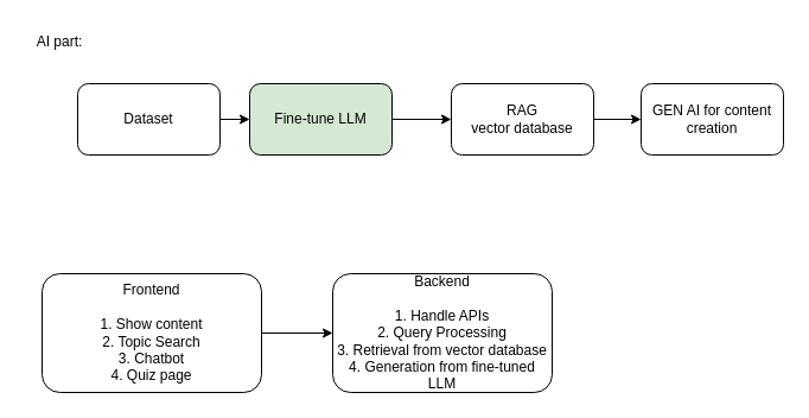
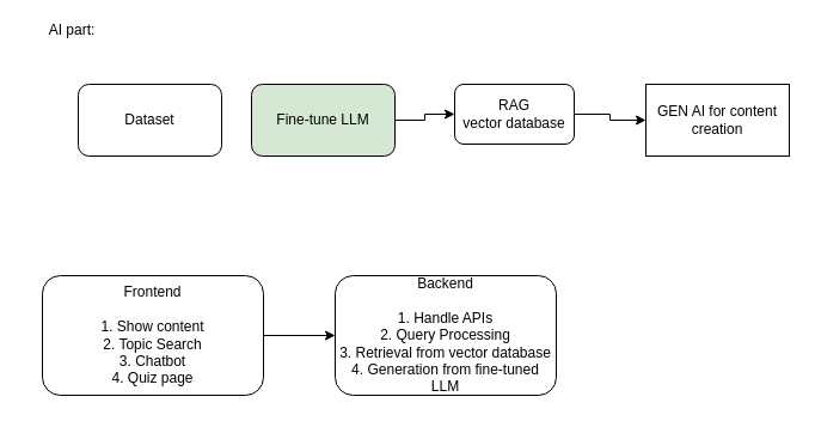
  <mxCell id="0" />
  <mxCell id="1" parent="0" />
- <mxCell id="2" value="" style="edgeStyle=orthogonalEdgeStyle;rounded=0;orthogonalLoop=1;jettySize=auto;html=1;" edge="1" parent="1" source="3" target="5"><mxGeometry relative="1" as="geometry" /></mxCell>
  <mxCell id="3" value="Dataset" style="rounded=1;whiteSpace=wrap;html=1;" vertex="1" parent="1"><mxGeometry x="65" y="70" width="120" height="60" as="geometry" /></mxCell>
  <mxCell id="4" value="" style="edgeStyle=orthogonalEdgeStyle;rounded=0;orthogonalLoop=1;jettySize=auto;html=1;" edge="1" parent="1" source="5" target="7"><mxGeometry relative="1" as="geometry" /></mxCell>
  <mxCell id="5" value="Fine-tune LLM" style="rounded=1;whiteSpace=wrap;html=1;fillColor=#d5e8d4;" vertex="1" parent="1"><mxGeometry x="210" y="70" width="120" height="60" as="geometry" /></mxCell>
  <mxCell id="6" value="" style="edgeStyle=orthogonalEdgeStyle;rounded=0;orthogonalLoop=1;jettySize=auto;html=1;" edge="1" parent="1" source="7" target="8"><mxGeometry relative="1" as="geometry" /></mxCell>
- <mxCell id="7" value="RAG&lt;br&gt;vector database" style="rounded=1;whiteSpace=wrap;html=1;" vertex="1" parent="1"><mxGeometry x="380" y="70" width="120" height="60" as="geometry" /></mxCell>
- <mxCell id="8" value="GEN AI for content creation" style="rounded=1;whiteSpace=wrap;html=1;" vertex="1" parent="1"><mxGeometry x="540" y="70" width="120" height="60" as="geometry" /></mxCell>
- <mxCell id="9" value="AI part:" style="text;html=1;align=center;verticalAlign=middle;whiteSpace=wrap;rounded=0;" vertex="1" parent="1"><mxGeometry x="20" y="20" width="60" height="30" as="geometry" /></mxCell>
+ <mxCell id="7" value="RAG&lt;br&gt;vector database" style="rounded=1;whiteSpace=wrap;html=1;" vertex="1" parent="1"><mxGeometry x="380" y="70" width="100" height="50" as="geometry" /></mxCell>
+ <mxCell id="8" value="GEN AI for content creation" style="whiteSpace=wrap;html=1;rounded=0;" vertex="1" parent="1"><mxGeometry x="540" y="70" width="120" height="60" as="geometry" /></mxCell>
+ <mxCell id="9" value="AI part:" style="text;html=1;align=center;verticalAlign=middle;whiteSpace=wrap;rounded=0;" vertex="1" parent="1"><mxGeometry x="30" y="10" width="60" height="30" as="geometry" /></mxCell>
  <mxCell id="10" value="" style="edgeStyle=orthogonalEdgeStyle;rounded=0;orthogonalLoop=1;jettySize=auto;html=1;" edge="1" parent="1" source="11" target="12"><mxGeometry relative="1" as="geometry" /></mxCell>
  <mxCell id="11" value="Frontend&lt;br&gt;&lt;br&gt;1. Show content&lt;div&gt;2. Topic Search&lt;/div&gt;&lt;div&gt;3. Chatbot&lt;br&gt;4. Quiz page&lt;/div&gt;" style="rounded=1;whiteSpace=wrap;html=1;" vertex="1" parent="1"><mxGeometry x="35" y="230" width="185" height="100" as="geometry" /></mxCell>
  <mxCell id="12" value="Backend&lt;br&gt;&lt;br&gt;1. Handle APIs&lt;div&gt;2. Query Processing&lt;/div&gt;&lt;div&gt;3. Retrieval from vector database&lt;br&gt;4. Generation from fine-tuned LLM&lt;/div&gt;" style="rounded=1;whiteSpace=wrap;html=1;" vertex="1" parent="1"><mxGeometry x="280" y="230" width="185" height="100" as="geometry" /></mxCell>
